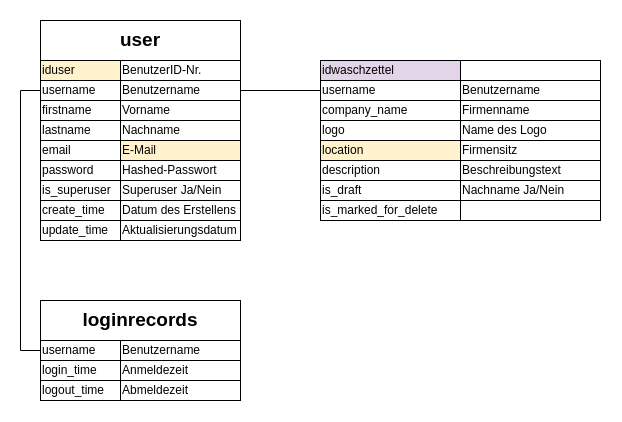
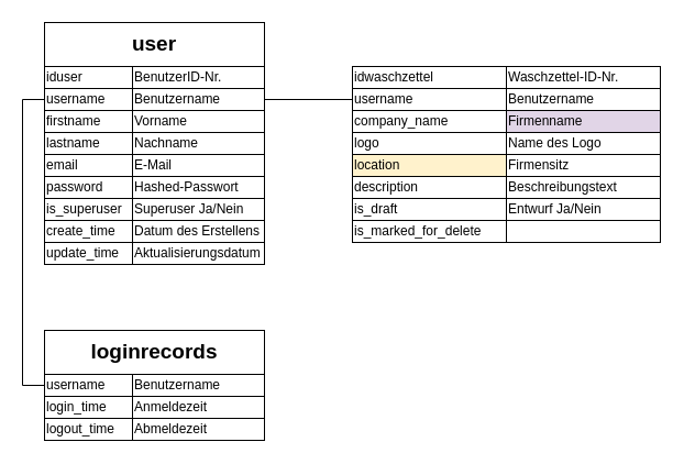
  <mxCell id="0" />
  <mxCell id="1" parent="0" />
  <mxCell id="2" value="" style="rounded=0;whiteSpace=wrap;html=1;" vertex="1" parent="1"><mxGeometry x="40" y="60" width="200" height="180" as="geometry" /></mxCell>
  <mxCell id="3" style="edgeStyle=orthogonalEdgeStyle;rounded=0;orthogonalLoop=1;jettySize=auto;html=1;fontSize=19;entryX=0;entryY=0.5;entryDx=0;entryDy=0;endArrow=none;endFill=0;exitX=0;exitY=0.5;exitDx=0;exitDy=0;" edge="1" parent="1" source="6" target="41"><mxGeometry relative="1" as="geometry"><mxPoint x="10" y="350" as="targetPoint" /><Array as="points"><mxPoint x="20" y="90" /><mxPoint x="20" y="350" /></Array></mxGeometry></mxCell>
- <mxCell id="4" value="iduser" style="rounded=0;whiteSpace=wrap;html=1;align=left;fillColor=#fff2cc;" vertex="1" parent="1"><mxGeometry x="40" y="60" width="80" height="20" as="geometry" /></mxCell>
+ <mxCell id="4" value="iduser" style="rounded=0;whiteSpace=wrap;html=1;align=left;" vertex="1" parent="1"><mxGeometry x="40" y="60" width="80" height="20" as="geometry" /></mxCell>
  <mxCell id="5" value="user" style="rounded=0;whiteSpace=wrap;html=1;fontStyle=1;fontSize=19;" vertex="1" parent="1"><mxGeometry x="40" y="20" width="200" height="40" as="geometry" /></mxCell>
  <mxCell id="6" value="username" style="rounded=0;whiteSpace=wrap;html=1;align=left;" vertex="1" parent="1"><mxGeometry x="40" y="80" width="80" height="20" as="geometry" /></mxCell>
  <mxCell id="7" value="firstname" style="rounded=0;whiteSpace=wrap;html=1;align=left;" vertex="1" parent="1"><mxGeometry x="40" y="100" width="80" height="20" as="geometry" /></mxCell>
  <mxCell id="8" value="lastname" style="rounded=0;whiteSpace=wrap;html=1;align=left;" vertex="1" parent="1"><mxGeometry x="40" y="120" width="80" height="20" as="geometry" /></mxCell>
  <mxCell id="9" value="email&lt;span style=&quot;color: rgba(0 , 0 , 0 , 0) ; font-family: monospace ; font-size: 0px&quot;&gt;%3CmxGraphModel%3E%3Croot%3E%3CmxCell%20id%3D%220%22%2F%3E%3CmxCell%20id%3D%221%22%20parent%3D%220%22%2F%3E%3CmxCell%20id%3D%222%22%20value%3D%22lastname%22%20style%3D%22rounded%3D0%3BwhiteSpace%3Dwrap%3Bhtml%3D1%3B%22%20vertex%3D%221%22%20parent%3D%221%22%3E%3CmxGeometry%20x%3D%2240%22%20y%3D%22140%22%20width%3D%2260%22%20height%3D%2220%22%20as%3D%22geometry%22%2F%3E%3C%2FmxCell%3E%3C%2Froot%3E%3C%2FmxGraphModel%3E&lt;/span&gt;" style="rounded=0;whiteSpace=wrap;html=1;align=left;" vertex="1" parent="1"><mxGeometry x="40" y="140" width="80" height="20" as="geometry" /></mxCell>
  <mxCell id="10" value="password" style="rounded=0;whiteSpace=wrap;html=1;align=left;" vertex="1" parent="1"><mxGeometry x="40" y="160" width="80" height="20" as="geometry" /></mxCell>
  <mxCell id="11" value="is_superuser" style="rounded=0;whiteSpace=wrap;html=1;align=left;" vertex="1" parent="1"><mxGeometry x="40" y="180" width="80" height="20" as="geometry" /></mxCell>
  <mxCell id="12" value="create_time" style="rounded=0;whiteSpace=wrap;html=1;align=left;" vertex="1" parent="1"><mxGeometry x="40" y="200" width="80" height="20" as="geometry" /></mxCell>
  <mxCell id="13" value="update_time" style="rounded=0;whiteSpace=wrap;html=1;align=left;" vertex="1" parent="1"><mxGeometry x="40" y="220" width="80" height="20" as="geometry" /></mxCell>
  <mxCell id="14" value="BenutzerID-Nr." style="rounded=0;whiteSpace=wrap;html=1;align=left;" vertex="1" parent="1"><mxGeometry x="120" y="60" width="120" height="20" as="geometry" /></mxCell>
  <mxCell id="15" style="edgeStyle=orthogonalEdgeStyle;rounded=0;orthogonalLoop=1;jettySize=auto;html=1;entryX=0;entryY=0.5;entryDx=0;entryDy=0;fontSize=19;endArrow=none;endFill=0;" edge="1" parent="1" source="16" target="26"><mxGeometry relative="1" as="geometry" /></mxCell>
  <mxCell id="16" value="Benutzername" style="rounded=0;whiteSpace=wrap;html=1;align=left;" vertex="1" parent="1"><mxGeometry x="120" y="80" width="120" height="20" as="geometry" /></mxCell>
  <mxCell id="17" value="Vorname" style="rounded=0;whiteSpace=wrap;html=1;align=left;" vertex="1" parent="1"><mxGeometry x="120" y="100" width="120" height="20" as="geometry" /></mxCell>
  <mxCell id="18" value="Nachname" style="rounded=0;whiteSpace=wrap;html=1;align=left;" vertex="1" parent="1"><mxGeometry x="120" y="120" width="120" height="20" as="geometry" /></mxCell>
- <mxCell id="19" value="E-Mail" style="rounded=0;whiteSpace=wrap;html=1;align=left;fillColor=#fff2cc;" vertex="1" parent="1"><mxGeometry x="120" y="140" width="120" height="20" as="geometry" /></mxCell>
+ <mxCell id="19" value="E-Mail" style="rounded=0;whiteSpace=wrap;html=1;align=left;" vertex="1" parent="1"><mxGeometry x="120" y="140" width="120" height="20" as="geometry" /></mxCell>
  <mxCell id="20" value="Hashed-Passwort" style="rounded=0;whiteSpace=wrap;html=1;align=left;" vertex="1" parent="1"><mxGeometry x="120" y="160" width="120" height="20" as="geometry" /></mxCell>
  <mxCell id="21" value="Superuser Ja/Nein" style="rounded=0;whiteSpace=wrap;html=1;align=left;" vertex="1" parent="1"><mxGeometry x="120" y="180" width="120" height="20" as="geometry" /></mxCell>
  <mxCell id="22" value="Datum des Erstellens" style="rounded=0;whiteSpace=wrap;html=1;align=left;" vertex="1" parent="1"><mxGeometry x="120" y="200" width="120" height="20" as="geometry" /></mxCell>
  <mxCell id="23" value="Aktualisierungsdatum" style="rounded=0;whiteSpace=wrap;html=1;align=left;" vertex="1" parent="1"><mxGeometry x="120" y="220" width="120" height="20" as="geometry" /></mxCell>
  <mxCell id="24" value="" style="rounded=0;whiteSpace=wrap;html=1;" vertex="1" parent="1"><mxGeometry x="320" y="60" width="280" height="160" as="geometry" /></mxCell>
- <mxCell id="25" value="idwaschzettel" style="rounded=0;whiteSpace=wrap;html=1;align=left;fillColor=#e1d5e7;" vertex="1" parent="1"><mxGeometry x="320" y="60" width="140" height="20" as="geometry" /></mxCell>
+ <mxCell id="25" value="idwaschzettel" style="rounded=0;whiteSpace=wrap;html=1;align=left;" vertex="1" parent="1"><mxGeometry x="320" y="60" width="140" height="20" as="geometry" /></mxCell>
  <mxCell id="26" value="username" style="rounded=0;whiteSpace=wrap;html=1;align=left;" vertex="1" parent="1"><mxGeometry x="320" y="80" width="140" height="20" as="geometry" /></mxCell>
  <mxCell id="27" value="company_name" style="rounded=0;whiteSpace=wrap;html=1;align=left;" vertex="1" parent="1"><mxGeometry x="320" y="100" width="140" height="20" as="geometry" /></mxCell>
  <mxCell id="28" value="logo" style="rounded=0;whiteSpace=wrap;html=1;align=left;" vertex="1" parent="1"><mxGeometry x="320" y="120" width="140" height="20" as="geometry" /></mxCell>
  <mxCell id="29" value="location" style="rounded=0;whiteSpace=wrap;html=1;align=left;fillColor=#fff2cc;" vertex="1" parent="1"><mxGeometry x="320" y="140" width="140" height="20" as="geometry" /></mxCell>
  <mxCell id="30" value="description" style="rounded=0;whiteSpace=wrap;html=1;align=left;" vertex="1" parent="1"><mxGeometry x="320" y="160" width="140" height="20" as="geometry" /></mxCell>
  <mxCell id="31" value="is_draft" style="rounded=0;whiteSpace=wrap;html=1;align=left;" vertex="1" parent="1"><mxGeometry x="320" y="180" width="140" height="20" as="geometry" /></mxCell>
  <mxCell id="32" value="is_marked_for_delete" style="rounded=0;whiteSpace=wrap;html=1;align=left;" vertex="1" parent="1"><mxGeometry x="320" y="200" width="140" height="20" as="geometry" /></mxCell>
+ <mxCell id="33" value="Waschzettel-ID-Nr." style="rounded=0;whiteSpace=wrap;html=1;align=left;" vertex="1" parent="1"><mxGeometry x="460" y="60" width="140" height="20" as="geometry" /></mxCell>
  <mxCell id="34" value="Benutzername" style="rounded=0;whiteSpace=wrap;html=1;align=left;" vertex="1" parent="1"><mxGeometry x="460" y="80" width="140" height="20" as="geometry" /></mxCell>
- <mxCell id="35" value="Firmenname" style="rounded=0;whiteSpace=wrap;html=1;align=left;" vertex="1" parent="1"><mxGeometry x="460" y="100" width="140" height="20" as="geometry" /></mxCell>
+ <mxCell id="35" value="Firmenname" style="rounded=0;whiteSpace=wrap;html=1;align=left;fillColor=#e1d5e7;" vertex="1" parent="1"><mxGeometry x="460" y="100" width="140" height="20" as="geometry" /></mxCell>
  <mxCell id="36" value="Name des Logo" style="rounded=0;whiteSpace=wrap;html=1;align=left;" vertex="1" parent="1"><mxGeometry x="460" y="120" width="140" height="20" as="geometry" /></mxCell>
  <mxCell id="37" value="Firmensitz" style="rounded=0;whiteSpace=wrap;html=1;align=left;" vertex="1" parent="1"><mxGeometry x="460" y="140" width="140" height="20" as="geometry" /></mxCell>
  <mxCell id="38" value="Beschreibungstext" style="rounded=0;whiteSpace=wrap;html=1;align=left;" vertex="1" parent="1"><mxGeometry x="460" y="160" width="140" height="20" as="geometry" /></mxCell>
- <mxCell id="39" value="Nachname Ja/Nein" style="rounded=0;whiteSpace=wrap;html=1;align=left;" vertex="1" parent="1"><mxGeometry x="460" y="180" width="140" height="20" as="geometry" /></mxCell>
+ <mxCell id="39" value="Entwurf Ja/Nein" style="rounded=0;whiteSpace=wrap;html=1;align=left;" vertex="1" parent="1"><mxGeometry x="460" y="180" width="140" height="20" as="geometry" /></mxCell>
  <mxCell id="40" value="" style="rounded=0;whiteSpace=wrap;html=1;" vertex="1" parent="1"><mxGeometry x="40" y="340" width="200" height="60" as="geometry" /></mxCell>
  <mxCell id="41" value="username" style="rounded=0;whiteSpace=wrap;html=1;align=left;" vertex="1" parent="1"><mxGeometry x="40" y="340" width="80" height="20" as="geometry" /></mxCell>
  <mxCell id="42" value="loginrecords" style="rounded=0;whiteSpace=wrap;html=1;fontStyle=1;fontSize=19;" vertex="1" parent="1"><mxGeometry x="40" y="300" width="200" height="40" as="geometry" /></mxCell>
  <mxCell id="43" value="login_time" style="rounded=0;whiteSpace=wrap;html=1;align=left;" vertex="1" parent="1"><mxGeometry x="40" y="360" width="80" height="20" as="geometry" /></mxCell>
  <mxCell id="44" value="logout_time" style="rounded=0;whiteSpace=wrap;html=1;align=left;" vertex="1" parent="1"><mxGeometry x="40" y="380" width="80" height="20" as="geometry" /></mxCell>
  <mxCell id="45" value="Benutzername" style="rounded=0;whiteSpace=wrap;html=1;align=left;" vertex="1" parent="1"><mxGeometry x="120" y="340" width="120" height="20" as="geometry" /></mxCell>
  <mxCell id="46" value="Anmeldezeit" style="rounded=0;whiteSpace=wrap;html=1;align=left;" vertex="1" parent="1"><mxGeometry x="120" y="360" width="120" height="20" as="geometry" /></mxCell>
  <mxCell id="47" value="Abmeldezeit" style="rounded=0;whiteSpace=wrap;html=1;align=left;" vertex="1" parent="1"><mxGeometry x="120" y="380" width="120" height="20" as="geometry" /></mxCell>
